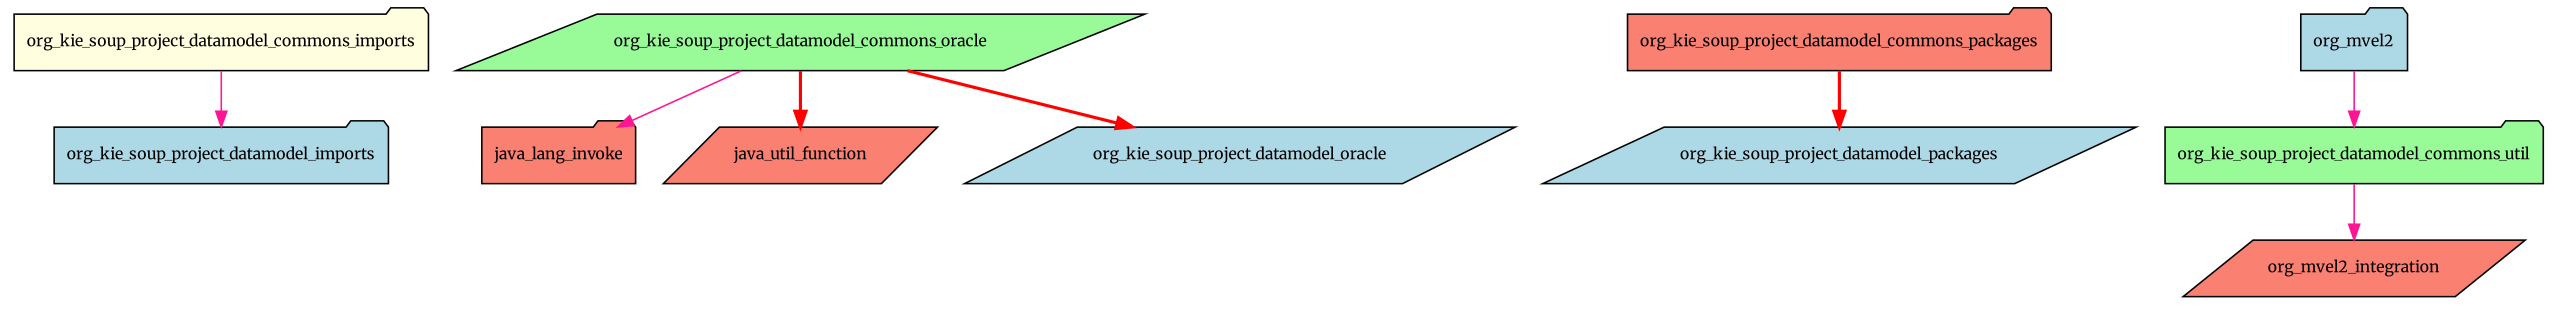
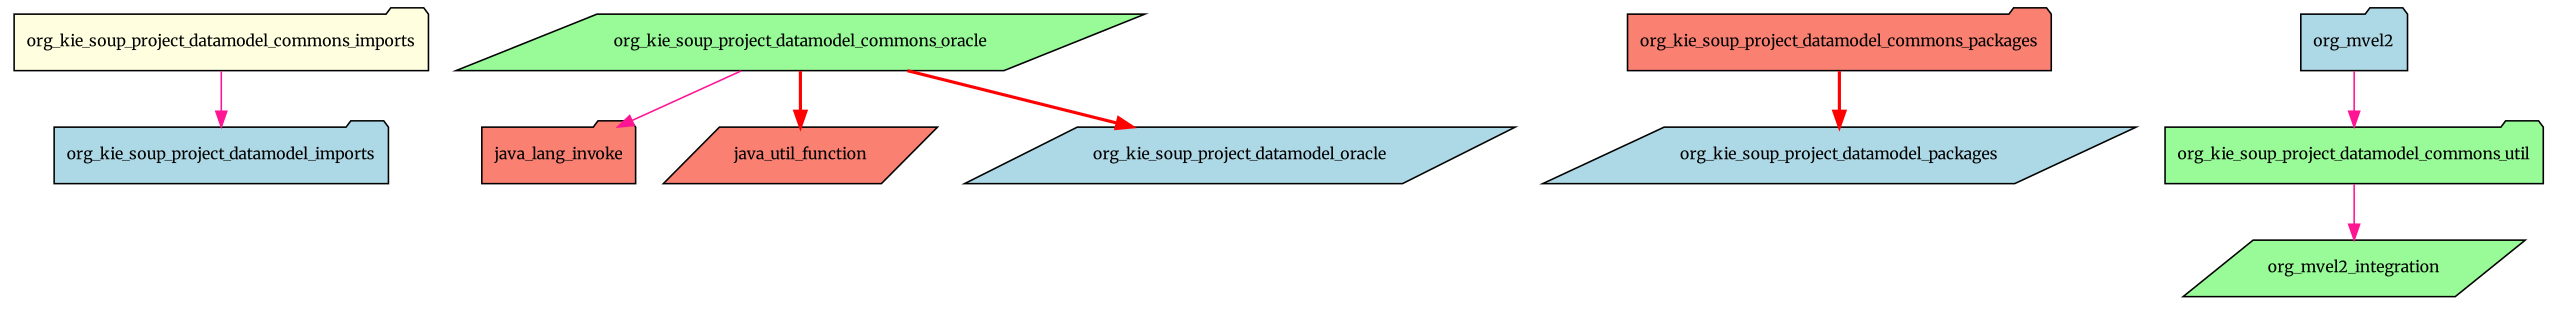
  digraph {
    fontname=Merriweather
    node [fillcolor=lightblue fontname=Merriweather fontsize=10.0 shape=folder style=filled]
    edge [color=deeppink fontname=Merriweather style=solid]
    org_kie_soup_project_datamodel_commons_imports [fillcolor=lightyellow]
    org_kie_soup_project_datamodel_imports
    org_kie_soup_project_datamodel_commons_oracle [fillcolor=palegreen shape=parallelogram]
    java_lang_invoke [fillcolor=salmon]
    java_util_function [fillcolor=salmon shape=parallelogram]
    org_kie_soup_project_datamodel_oracle [shape=parallelogram]
    org_kie_soup_project_datamodel_commons_packages [fillcolor=salmon]
    org_kie_soup_project_datamodel_packages [shape=parallelogram]
    org_kie_soup_project_datamodel_commons_util [fillcolor=palegreen]
-   org_mvel2_integration [fillcolor=salmon shape=parallelogram]
+   org_mvel2_integration [fillcolor=palegreen shape=parallelogram]
    org_mvel2
    org_kie_soup_project_datamodel_commons_imports -> org_kie_soup_project_datamodel_imports
    org_kie_soup_project_datamodel_commons_oracle -> java_lang_invoke
    org_kie_soup_project_datamodel_commons_oracle -> java_util_function [color=red style=bold]
    org_kie_soup_project_datamodel_commons_oracle -> org_kie_soup_project_datamodel_oracle [color=red style=bold]
    org_kie_soup_project_datamodel_commons_packages -> org_kie_soup_project_datamodel_packages [color=red style=bold]
    org_kie_soup_project_datamodel_commons_util -> org_mvel2_integration
    org_mvel2 -> org_kie_soup_project_datamodel_commons_util
  }
